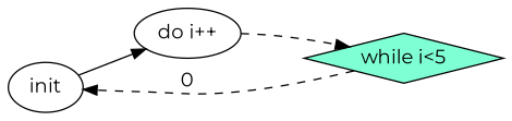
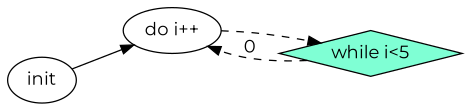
  digraph {
    fontname=Montserrat
    rankdir=LR
    node [fontname=Montserrat]
    edge [fontname=Montserrat style=dashed]
    n1 [label=init]
    n2 [label="do i++"]
    n3 [color=black fillcolor=aquamarine label="while i<5" shape=diamond style=filled]
    n1 -> n2 [style=""]
    n2 -> n3
-   n3 -> n1 [label=0]
+   n3 -> n2 [label=0]
  }
